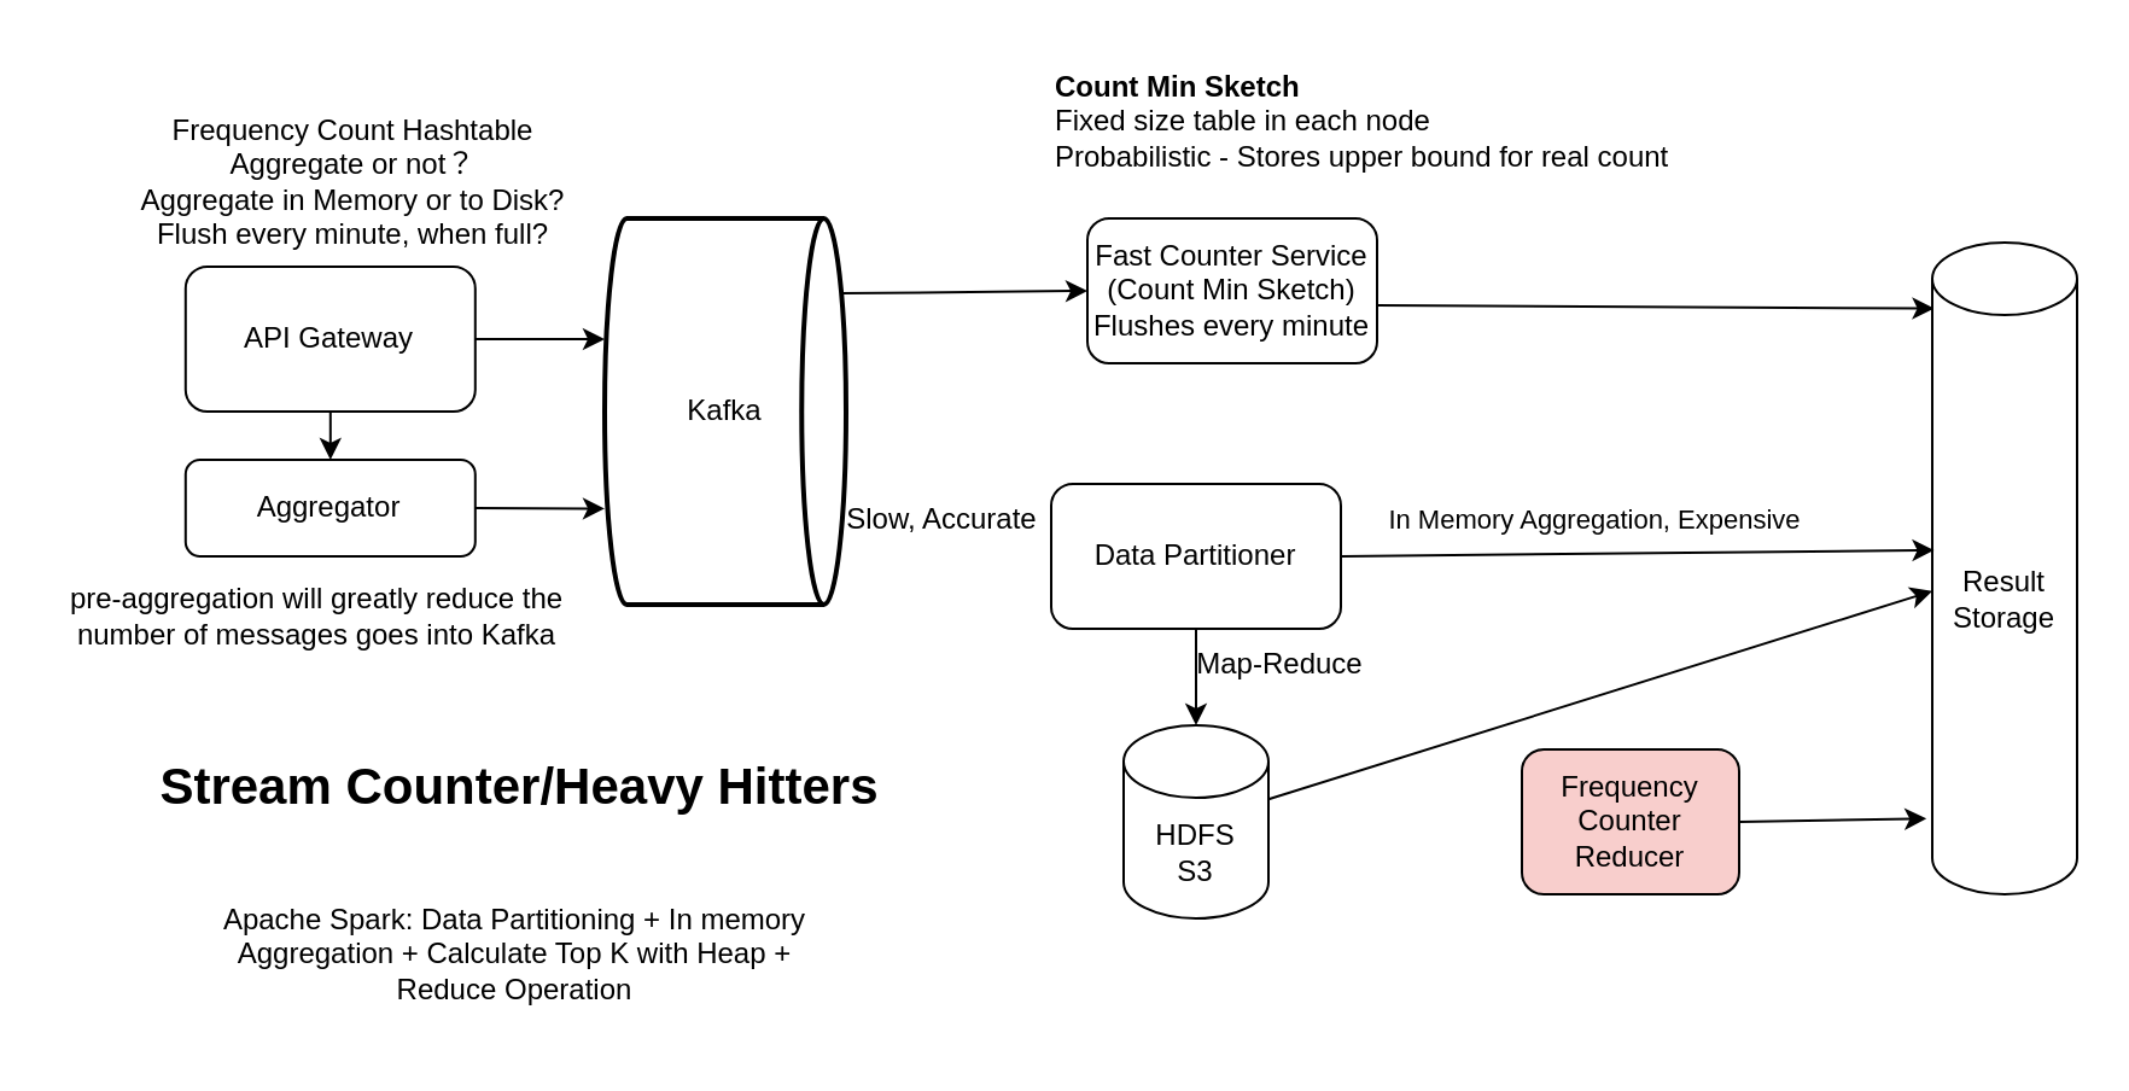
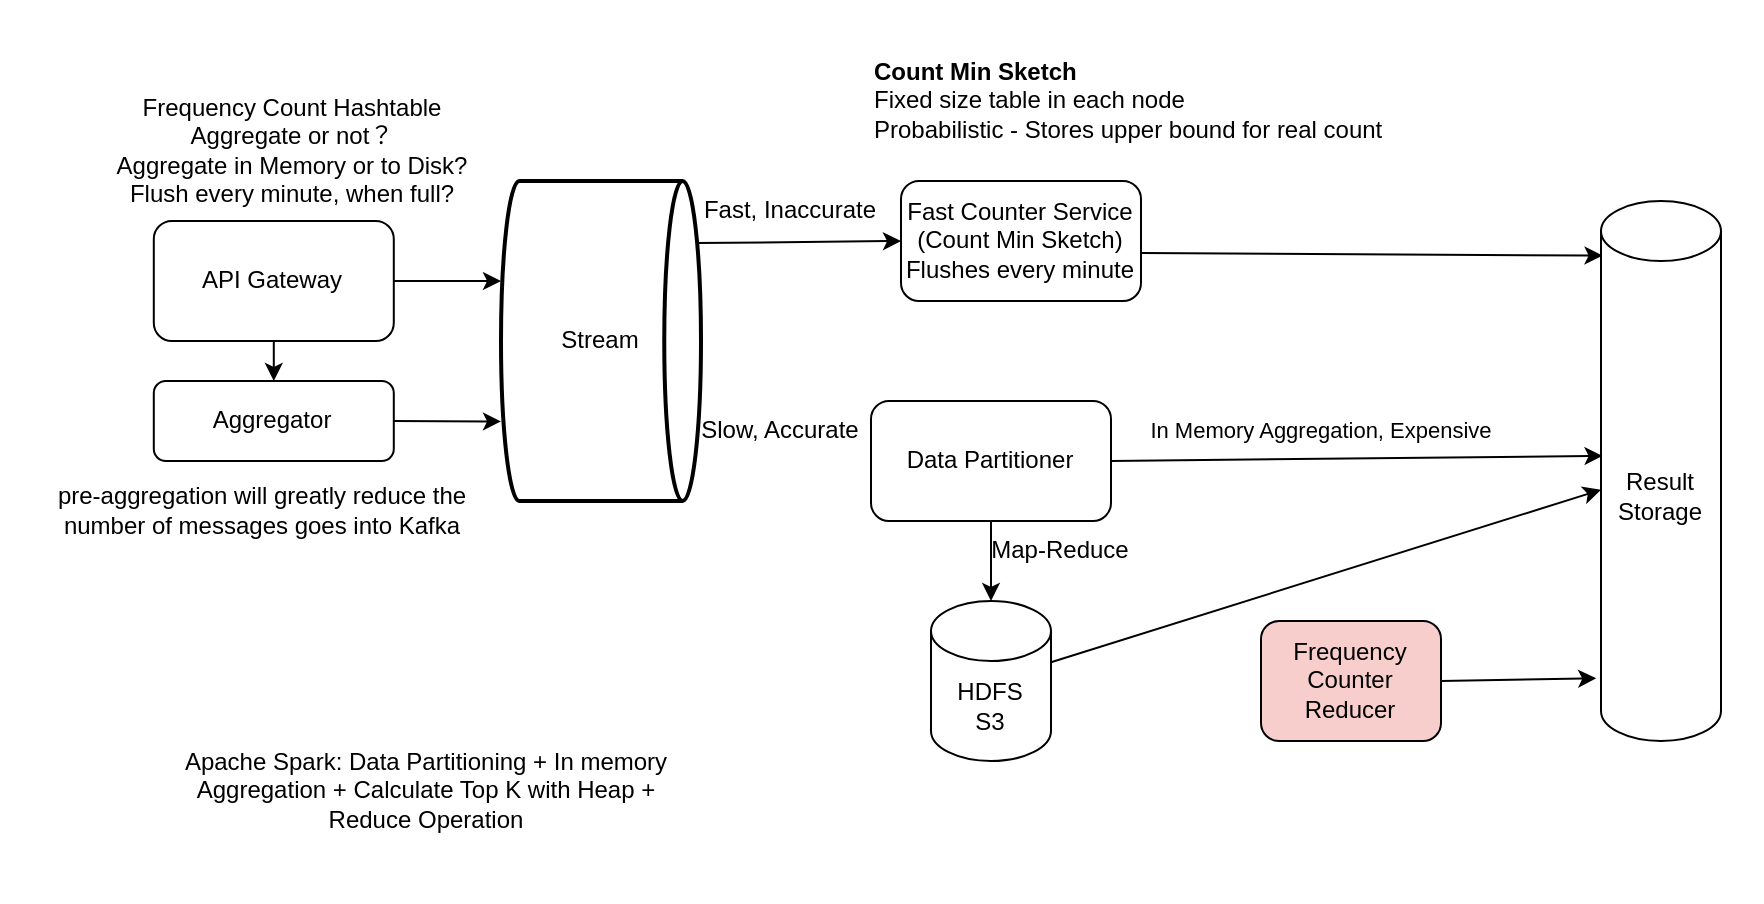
  <mxCell id="0" />
  <mxCell id="1" parent="0" />
- <mxCell id="2" value="&lt;b style=&quot;font-size: 21px;&quot;&gt;&lt;font style=&quot;font-size: 21px;&quot;&gt;Stream Counter/Heavy Hitters&lt;/font&gt;&lt;/b&gt;" style="text;html=1;strokeColor=none;fillColor=none;align=center;verticalAlign=middle;whiteSpace=wrap;rounded=0;fontSize=21;" vertex="1" parent="1"><mxGeometry x="20" y="290" width="390" height="70" as="geometry" /></mxCell>
  <mxCell id="3" value="Data Partitioner" style="rounded=1;whiteSpace=wrap;html=1;" vertex="1" parent="1"><mxGeometry x="435" y="200" width="120" height="60" as="geometry" /></mxCell>
  <mxCell id="4" value="Slow, Accurate" style="text;html=1;strokeColor=none;fillColor=none;align=center;verticalAlign=middle;whiteSpace=wrap;rounded=0;" vertex="1" parent="1"><mxGeometry x="345" y="200" width="90" height="30" as="geometry" /></mxCell>
  <mxCell id="5" value="Frequency Count Hashtable&lt;br&gt;Aggregate or not？&lt;br&gt;Aggregate in Memory or to Disk?&lt;br&gt;Flush every minute, when full?" style="text;html=1;strokeColor=none;fillColor=none;align=center;verticalAlign=middle;whiteSpace=wrap;rounded=0;" vertex="1" parent="1"><mxGeometry x="51.4" y="50" width="190" height="50" as="geometry" /></mxCell>
- <mxCell id="6" value="Kafka" style="strokeWidth=2;html=1;shape=mxgraph.flowchart.direct_data;whiteSpace=wrap;" vertex="1" parent="1"><mxGeometry x="250" y="90" width="100" height="160" as="geometry" /></mxCell>
+ <mxCell id="6" value="Stream" style="strokeWidth=2;html=1;shape=mxgraph.flowchart.direct_data;whiteSpace=wrap;" vertex="1" parent="1"><mxGeometry x="250" y="90" width="100" height="160" as="geometry" /></mxCell>
  <mxCell id="7" value="API Gateway" style="rounded=1;whiteSpace=wrap;html=1;" vertex="1" parent="1"><mxGeometry x="76.4" y="110" width="120" height="60" as="geometry" /></mxCell>
  <mxCell id="8" value="" style="endArrow=classic;html=1;rounded=0;exitX=1;exitY=0.5;exitDx=0;exitDy=0;" edge="1" parent="1" source="7"><mxGeometry width="50" height="50" relative="1" as="geometry"><mxPoint x="166.4" y="190" as="sourcePoint" /><mxPoint x="250" y="140" as="targetPoint" /></mxGeometry></mxCell>
+ <mxCell id="9" value="Fast, Inaccurate" style="text;html=1;strokeColor=none;fillColor=none;align=center;verticalAlign=middle;whiteSpace=wrap;rounded=0;" vertex="1" parent="1"><mxGeometry x="350" y="90" width="90" height="30" as="geometry" /></mxCell>
  <mxCell id="10" value="Fast Counter Service&lt;br&gt;(Count Min Sketch)&lt;br&gt;Flushes every minute" style="rounded=1;whiteSpace=wrap;html=1;" vertex="1" parent="1"><mxGeometry x="450" y="90" width="120" height="60" as="geometry" /></mxCell>
  <mxCell id="11" value="" style="endArrow=classic;html=1;rounded=0;exitX=0.976;exitY=0.194;exitDx=0;exitDy=0;exitPerimeter=0;entryX=0;entryY=0.5;entryDx=0;entryDy=0;" edge="1" parent="1" source="6" target="10"><mxGeometry width="50" height="50" relative="1" as="geometry"><mxPoint x="550" y="240" as="sourcePoint" /><mxPoint x="600" y="190" as="targetPoint" /></mxGeometry></mxCell>
  <mxCell id="12" value="" style="endArrow=classic;html=1;rounded=0;exitX=1;exitY=0.5;exitDx=0;exitDy=0;entryX=0.013;entryY=0.101;entryDx=0;entryDy=0;entryPerimeter=0;" edge="1" parent="1" target="13"><mxGeometry width="50" height="50" relative="1" as="geometry"><mxPoint x="570" y="126.06" as="sourcePoint" /><mxPoint x="730" y="126" as="targetPoint" /></mxGeometry></mxCell>
  <mxCell id="13" value="Result&lt;br&gt;Storage" style="shape=cylinder3;whiteSpace=wrap;html=1;boundedLbl=1;backgroundOutline=1;size=15;" vertex="1" parent="1"><mxGeometry x="800" y="100" width="60" height="270" as="geometry" /></mxCell>
  <mxCell id="14" value="&lt;div&gt;&lt;b&gt;Count Min Sketch&lt;/b&gt;&lt;/div&gt;&lt;div style=&quot;&quot;&gt;Fixed size table in each node&lt;/div&gt;&lt;div&gt;Probabilistic - Stores upper bound for real count&lt;/div&gt;" style="text;html=1;strokeColor=none;fillColor=none;align=left;verticalAlign=middle;whiteSpace=wrap;rounded=0;" vertex="1" parent="1"><mxGeometry x="435" y="20" width="290" height="60" as="geometry" /></mxCell>
  <mxCell id="15" value="pre-aggregation will greatly reduce the number of messages goes into Kafka" style="text;html=1;strokeColor=none;fillColor=none;align=center;verticalAlign=middle;whiteSpace=wrap;rounded=0;" vertex="1" parent="1"><mxGeometry x="21.4" y="240" width="220" height="30" as="geometry" /></mxCell>
  <mxCell id="16" value="" style="endArrow=classic;html=1;rounded=0;exitX=0.5;exitY=1;exitDx=0;exitDy=0;" edge="1" parent="1" source="7"><mxGeometry width="50" height="50" relative="1" as="geometry"><mxPoint x="156.4" y="230" as="sourcePoint" /><mxPoint x="136.4" y="190" as="targetPoint" /></mxGeometry></mxCell>
  <mxCell id="17" value="Aggregator" style="rounded=1;whiteSpace=wrap;html=1;" vertex="1" parent="1"><mxGeometry x="76.4" y="190" width="120" height="40" as="geometry" /></mxCell>
  <mxCell id="18" value="" style="endArrow=classic;html=1;rounded=0;exitX=1;exitY=0.5;exitDx=0;exitDy=0;entryX=0.036;entryY=0.939;entryDx=0;entryDy=0;entryPerimeter=0;" edge="1" parent="1" source="17"><mxGeometry width="50" height="50" relative="1" as="geometry"><mxPoint x="226.4" y="240" as="sourcePoint" /><mxPoint x="250" y="210.24" as="targetPoint" /></mxGeometry></mxCell>
  <mxCell id="19" value="Map-Reduce" style="text;html=1;strokeColor=none;fillColor=none;align=center;verticalAlign=middle;whiteSpace=wrap;rounded=0;" vertex="1" parent="1"><mxGeometry x="490" y="260" width="80" height="30" as="geometry" /></mxCell>
  <mxCell id="20" value="Frequency Counter Reducer" style="rounded=1;whiteSpace=wrap;html=1;fillColor=#f8cecc;" vertex="1" parent="1"><mxGeometry x="630" y="310" width="90" height="60" as="geometry" /></mxCell>
  <mxCell id="21" value="HDFS&lt;br style=&quot;border-color: var(--border-color);&quot;&gt;S3" style="shape=cylinder3;whiteSpace=wrap;html=1;boundedLbl=1;backgroundOutline=1;size=15;" vertex="1" parent="1"><mxGeometry x="465" y="300" width="60" height="80" as="geometry" /></mxCell>
  <mxCell id="22" value="" style="endArrow=classic;html=1;rounded=0;exitX=0.5;exitY=1;exitDx=0;exitDy=0;" edge="1" parent="1" source="3"><mxGeometry width="50" height="50" relative="1" as="geometry"><mxPoint x="600" y="330" as="sourcePoint" /><mxPoint x="495" y="300" as="targetPoint" /></mxGeometry></mxCell>
  <mxCell id="23" value="" style="endArrow=classic;html=1;rounded=0;" edge="1" parent="1" source="21" target="13"><mxGeometry width="50" height="50" relative="1" as="geometry"><mxPoint x="530" y="340" as="sourcePoint" /><mxPoint x="565" y="339" as="targetPoint" /></mxGeometry></mxCell>
  <mxCell id="24" value="" style="endArrow=classic;html=1;rounded=0;exitX=1;exitY=0.5;exitDx=0;exitDy=0;entryX=-0.04;entryY=0.884;entryDx=0;entryDy=0;entryPerimeter=0;" edge="1" parent="1" source="20" target="13"><mxGeometry width="50" height="50" relative="1" as="geometry"><mxPoint x="664" y="348" as="sourcePoint" /><mxPoint x="703.02" y="339" as="targetPoint" /></mxGeometry></mxCell>
  <mxCell id="25" value="" style="endArrow=classic;html=1;rounded=0;exitX=1;exitY=0.5;exitDx=0;exitDy=0;entryX=0.013;entryY=0.472;entryDx=0;entryDy=0;entryPerimeter=0;" edge="1" parent="1" source="3" target="13"><mxGeometry width="50" height="50" relative="1" as="geometry"><mxPoint x="610" y="250" as="sourcePoint" /><mxPoint x="660" y="200" as="targetPoint" /></mxGeometry></mxCell>
  <mxCell id="26" value="In Memory Aggregation, Expensive" style="edgeLabel;html=1;align=center;verticalAlign=middle;resizable=0;points=[];" connectable="0" vertex="1" parent="25"><mxGeometry x="-0.166" y="4" relative="1" as="geometry"><mxPoint x="3" y="-10" as="offset" /></mxGeometry></mxCell>
  <mxCell id="27" value="Apache Spark: Data Partitioning + In memory Aggregation + Calculate Top K with Heap + Reduce Operation" style="text;html=1;strokeColor=none;fillColor=none;align=center;verticalAlign=middle;whiteSpace=wrap;rounded=0;" vertex="1" parent="1"><mxGeometry x="76.4" y="360" width="273.6" height="70" as="geometry" /></mxCell>
